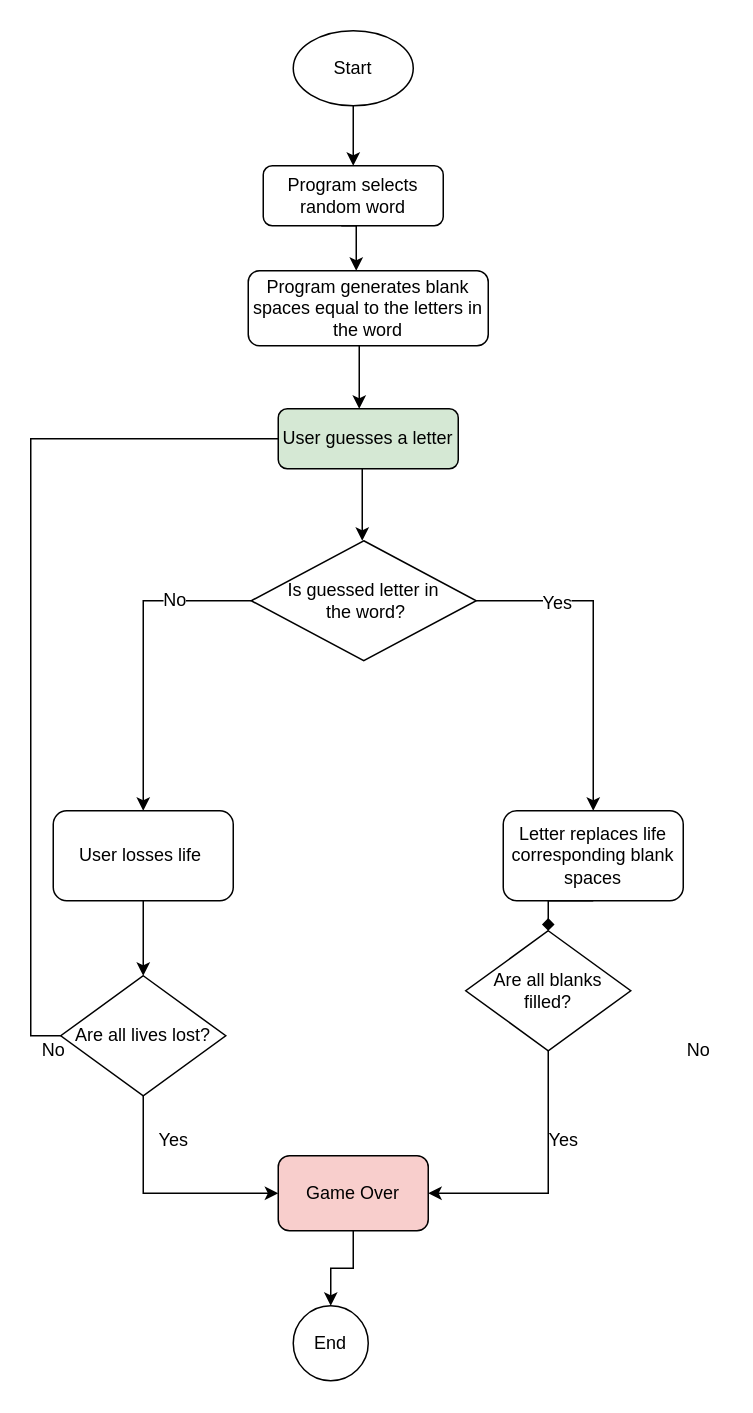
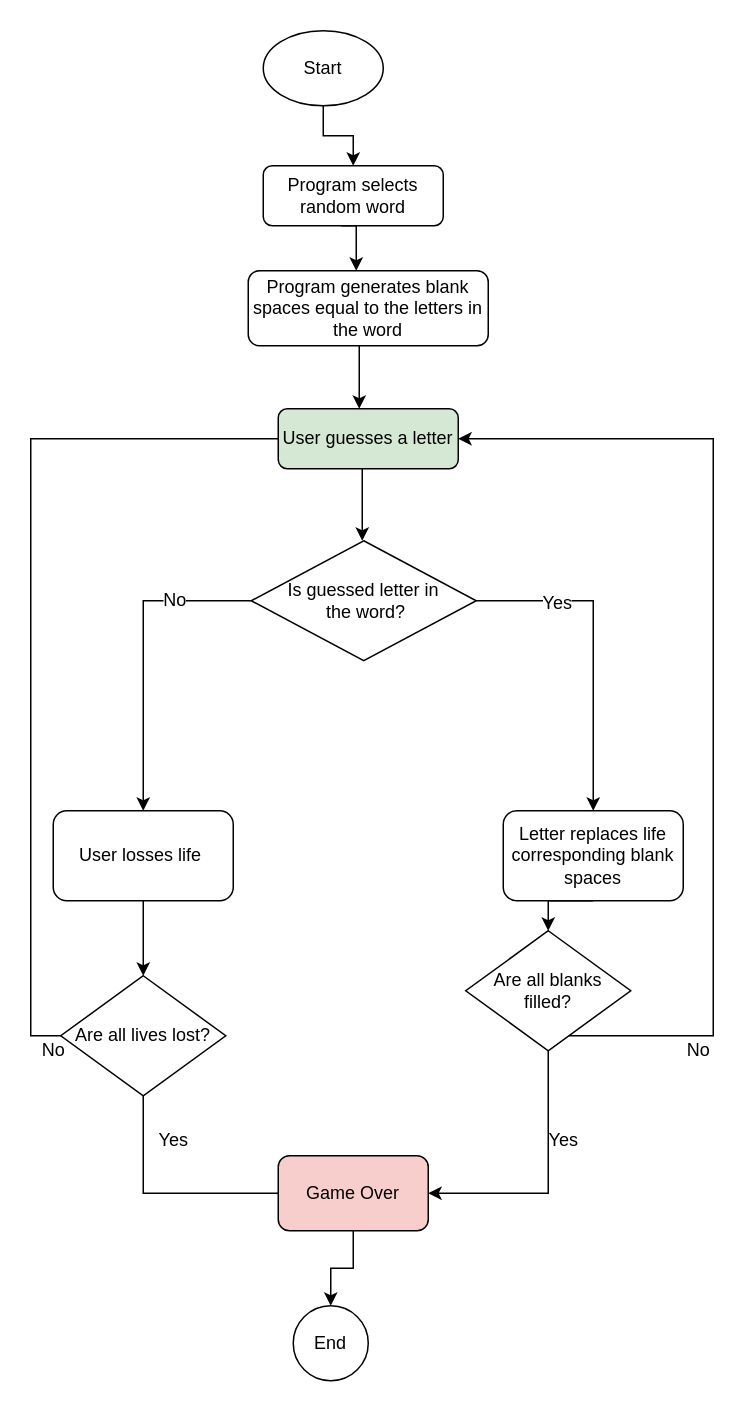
  <mxCell id="0" />
  <mxCell id="1" parent="0" />
  <mxCell id="2" style="edgeStyle=orthogonalEdgeStyle;rounded=0;orthogonalLoop=1;jettySize=auto;html=1;exitX=0.5;exitY=1;exitDx=0;exitDy=0;entryX=0.5;entryY=0;entryDx=0;entryDy=0;" edge="1" parent="1"><mxGeometry relative="1" as="geometry"><mxPoint x="227" y="150" as="sourcePoint" /><mxPoint x="237" y="180" as="targetPoint" /></mxGeometry></mxCell>
  <mxCell id="3" value="Program selects random word" style="rounded=1;whiteSpace=wrap;html=1;fontSize=12;glass=0;strokeWidth=1;shadow=0;" parent="1" vertex="1"><mxGeometry x="175" y="110" width="120" height="40" as="geometry" /></mxCell>
  <mxCell id="4" value="" style="edgeStyle=orthogonalEdgeStyle;rounded=0;orthogonalLoop=1;jettySize=auto;html=1;" edge="1" parent="1"><mxGeometry relative="1" as="geometry"><mxPoint x="241" y="312" as="sourcePoint" /><mxPoint x="241" y="360" as="targetPoint" /></mxGeometry></mxCell>
  <mxCell id="5" value="User guesses a letter" style="rounded=1;whiteSpace=wrap;html=1;fontSize=12;glass=0;strokeWidth=1;shadow=0;fillColor=#d5e8d4;" parent="1" vertex="1"><mxGeometry x="185" y="272" width="120" height="40" as="geometry" /></mxCell>
  <mxCell id="6" style="edgeStyle=orthogonalEdgeStyle;rounded=0;orthogonalLoop=1;jettySize=auto;html=1;entryX=0.5;entryY=0;entryDx=0;entryDy=0;" edge="1" parent="1" source="7" target="3"><mxGeometry relative="1" as="geometry" /></mxCell>
- <mxCell id="7" value="Start" style="ellipse;whiteSpace=wrap;html=1;" vertex="1" parent="1"><mxGeometry x="195" y="20" width="80" height="50" as="geometry" /></mxCell>
+ <mxCell id="7" value="Start" style="ellipse;whiteSpace=wrap;html=1;" vertex="1" parent="1"><mxGeometry x="175" y="20" width="80" height="50" as="geometry" /></mxCell>
  <mxCell id="8" value="" style="edgeStyle=orthogonalEdgeStyle;rounded=0;orthogonalLoop=1;jettySize=auto;html=1;" edge="1" parent="1"><mxGeometry relative="1" as="geometry"><mxPoint x="239" y="230" as="sourcePoint" /><mxPoint x="239" y="272" as="targetPoint" /></mxGeometry></mxCell>
  <mxCell id="9" value="Program generates blank spaces equal to the letters in the word" style="rounded=1;whiteSpace=wrap;html=1;fontSize=12;glass=0;strokeWidth=1;shadow=0;" vertex="1" parent="1"><mxGeometry x="165" y="180" width="160" height="50" as="geometry" /></mxCell>
  <mxCell id="10" value="&lt;font style=&quot;font-size: 12px&quot;&gt;Is guessed letter in&lt;br&gt;&amp;nbsp;the word?&lt;/font&gt;" style="rhombus;whiteSpace=wrap;html=1;" vertex="1" parent="1"><mxGeometry x="167" y="360" width="150" height="80" as="geometry" /></mxCell>
  <mxCell id="11" value="" style="endArrow=classic;html=1;rounded=0;fontSize=12;" edge="1" parent="1"><mxGeometry width="50" height="50" relative="1" as="geometry"><mxPoint x="317" y="400" as="sourcePoint" /><mxPoint x="395" y="540" as="targetPoint" /><Array as="points"><mxPoint x="395" y="400" /></Array></mxGeometry></mxCell>
  <mxCell id="12" value="Yes" style="edgeLabel;html=1;align=center;verticalAlign=middle;resizable=0;points=[];fontSize=12;" vertex="1" connectable="0" parent="11"><mxGeometry x="-0.514" y="-1" relative="1" as="geometry"><mxPoint as="offset" /></mxGeometry></mxCell>
  <mxCell id="13" value="" style="endArrow=classic;html=1;rounded=0;fontSize=12;exitX=0;exitY=0.5;exitDx=0;exitDy=0;" edge="1" parent="1" source="10"><mxGeometry width="50" height="50" relative="1" as="geometry"><mxPoint x="35" y="400" as="sourcePoint" /><mxPoint x="95" y="540" as="targetPoint" /><Array as="points"><mxPoint x="95" y="400" /></Array></mxGeometry></mxCell>
  <mxCell id="14" value="No" style="edgeLabel;html=1;align=center;verticalAlign=middle;resizable=0;points=[];fontSize=12;" vertex="1" connectable="0" parent="13"><mxGeometry x="-0.514" y="-1" relative="1" as="geometry"><mxPoint as="offset" /></mxGeometry></mxCell>
- <mxCell id="15" style="edgeStyle=orthogonalEdgeStyle;rounded=0;orthogonalLoop=1;jettySize=auto;html=1;exitX=0.5;exitY=1;exitDx=0;exitDy=0;entryX=0.5;entryY=0;entryDx=0;entryDy=0;fontSize=12;endArrow=diamond;" edge="1" parent="1" source="16" target="21"><mxGeometry relative="1" as="geometry" /></mxCell>
+ <mxCell id="15" style="edgeStyle=orthogonalEdgeStyle;rounded=0;orthogonalLoop=1;jettySize=auto;html=1;exitX=0.5;exitY=1;exitDx=0;exitDy=0;entryX=0.5;entryY=0;entryDx=0;entryDy=0;fontSize=12;" edge="1" parent="1" source="16" target="21"><mxGeometry relative="1" as="geometry" /></mxCell>
  <mxCell id="16" value="Letter replaces life corresponding blank spaces" style="rounded=1;whiteSpace=wrap;html=1;fontSize=12;" vertex="1" parent="1"><mxGeometry x="335" y="540" width="120" height="60" as="geometry" /></mxCell>
  <mxCell id="17" value="" style="edgeStyle=orthogonalEdgeStyle;rounded=0;orthogonalLoop=1;jettySize=auto;html=1;fontSize=12;" edge="1" parent="1" source="18" target="24"><mxGeometry relative="1" as="geometry" /></mxCell>
  <mxCell id="18" value="User losses life&amp;nbsp;" style="rounded=1;whiteSpace=wrap;html=1;fontSize=12;" vertex="1" parent="1"><mxGeometry x="35" y="540" width="120" height="60" as="geometry" /></mxCell>
  <mxCell id="19" style="edgeStyle=orthogonalEdgeStyle;rounded=0;orthogonalLoop=1;jettySize=auto;html=1;exitX=0.5;exitY=1;exitDx=0;exitDy=0;entryX=1;entryY=0.5;entryDx=0;entryDy=0;fontSize=12;" edge="1" parent="1" source="21" target="27"><mxGeometry relative="1" as="geometry" /></mxCell>
+ <mxCell id="20" style="edgeStyle=orthogonalEdgeStyle;rounded=0;orthogonalLoop=1;jettySize=auto;html=1;entryX=1;entryY=0.5;entryDx=0;entryDy=0;fontSize=12;" edge="1" parent="1" source="21" target="5"><mxGeometry relative="1" as="geometry"><Array as="points"><mxPoint x="475" y="690" /><mxPoint x="475" y="292" /></Array></mxGeometry></mxCell>
  <mxCell id="21" value="Are all blanks &lt;br&gt;filled?" style="rhombus;whiteSpace=wrap;html=1;fontSize=12;" vertex="1" parent="1"><mxGeometry x="310" y="620" width="110" height="80" as="geometry" /></mxCell>
  <mxCell id="22" style="edgeStyle=orthogonalEdgeStyle;rounded=0;orthogonalLoop=1;jettySize=auto;html=1;exitX=0;exitY=0.5;exitDx=0;exitDy=0;entryX=0;entryY=0.5;entryDx=0;entryDy=0;fontSize=12;endArrow=none;" edge="1" parent="1" source="24" target="5"><mxGeometry relative="1" as="geometry" /></mxCell>
- <mxCell id="23" style="edgeStyle=orthogonalEdgeStyle;rounded=0;orthogonalLoop=1;jettySize=auto;html=1;exitX=0.5;exitY=1;exitDx=0;exitDy=0;entryX=0;entryY=0.5;entryDx=0;entryDy=0;fontSize=12;" edge="1" parent="1" source="24" target="27"><mxGeometry relative="1" as="geometry" /></mxCell>
+ <mxCell id="23" style="edgeStyle=orthogonalEdgeStyle;rounded=0;orthogonalLoop=1;jettySize=auto;html=1;exitX=0.5;exitY=1;exitDx=0;exitDy=0;entryX=0;entryY=0.5;entryDx=0;entryDy=0;fontSize=12;endArrow=none;" edge="1" parent="1" source="24" target="27"><mxGeometry relative="1" as="geometry" /></mxCell>
  <mxCell id="24" value="Are all lives lost?" style="rhombus;whiteSpace=wrap;html=1;fontSize=12;" vertex="1" parent="1"><mxGeometry x="40" y="650" width="110" height="80" as="geometry" /></mxCell>
  <mxCell id="25" value="No" style="text;html=1;align=center;verticalAlign=middle;resizable=0;points=[];autosize=1;strokeColor=none;fillColor=none;fontSize=12;" vertex="1" parent="1"><mxGeometry x="20" y="690" width="30" height="20" as="geometry" /></mxCell>
  <mxCell id="26" style="edgeStyle=orthogonalEdgeStyle;rounded=0;orthogonalLoop=1;jettySize=auto;html=1;entryX=0.5;entryY=0;entryDx=0;entryDy=0;fontSize=12;" edge="1" parent="1" source="27" target="31"><mxGeometry relative="1" as="geometry" /></mxCell>
  <mxCell id="27" value="Game Over" style="rounded=1;whiteSpace=wrap;html=1;fontSize=12;fillColor=#f8cecc;" vertex="1" parent="1"><mxGeometry x="185" y="770" width="100" height="50" as="geometry" /></mxCell>
  <mxCell id="28" value="Yes" style="text;html=1;align=center;verticalAlign=middle;resizable=0;points=[];autosize=1;strokeColor=none;fillColor=none;fontSize=12;" vertex="1" parent="1"><mxGeometry x="95" y="750" width="40" height="20" as="geometry" /></mxCell>
  <mxCell id="29" value="Yes" style="text;html=1;align=center;verticalAlign=middle;resizable=0;points=[];autosize=1;strokeColor=none;fillColor=none;fontSize=12;" vertex="1" parent="1"><mxGeometry x="355" y="750" width="40" height="20" as="geometry" /></mxCell>
  <mxCell id="30" value="No" style="text;html=1;align=center;verticalAlign=middle;resizable=0;points=[];autosize=1;strokeColor=none;fillColor=none;fontSize=12;" vertex="1" parent="1"><mxGeometry x="450" y="690" width="30" height="20" as="geometry" /></mxCell>
  <mxCell id="31" value="End" style="ellipse;whiteSpace=wrap;html=1;fontSize=12;" vertex="1" parent="1"><mxGeometry x="195" y="870" width="50" height="50" as="geometry" /></mxCell>
